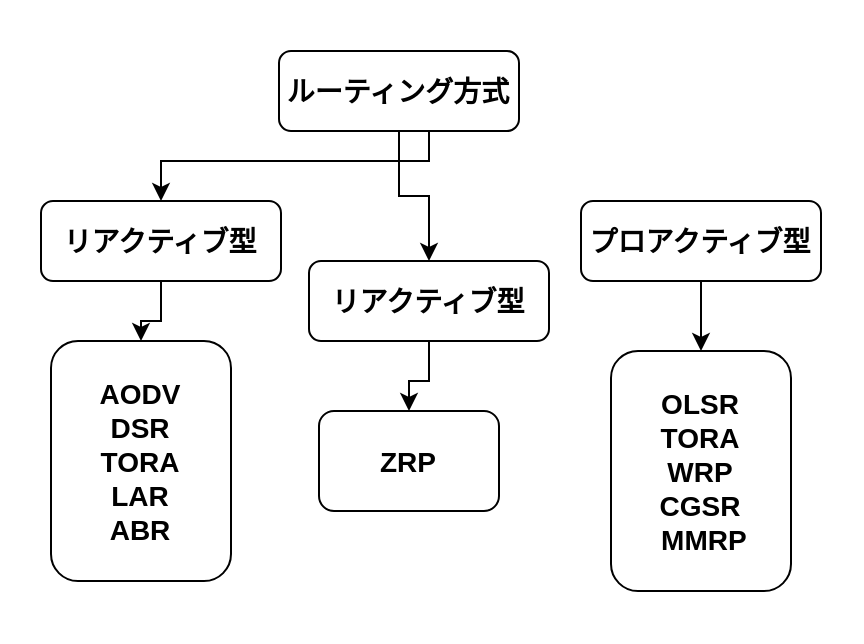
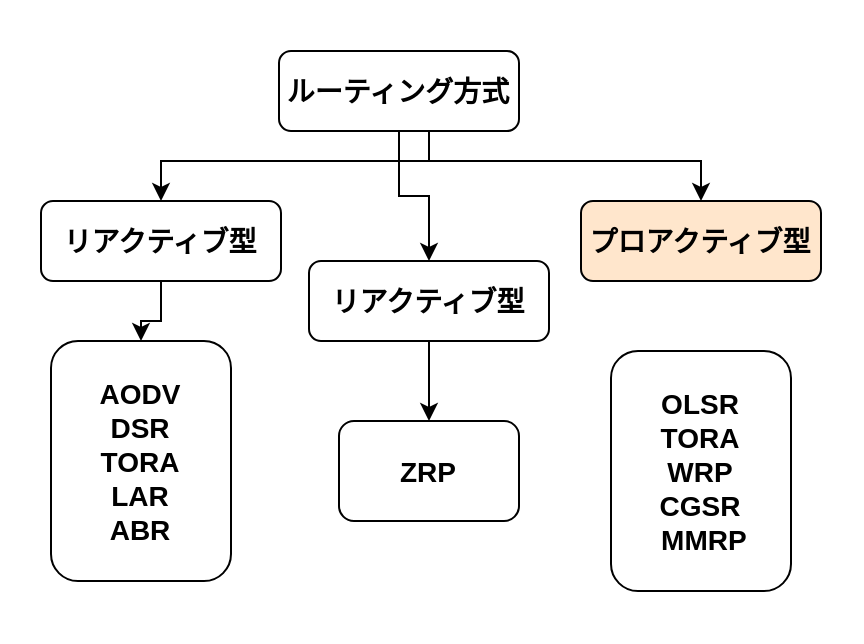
  <mxCell id="0" />
  <mxCell id="1" parent="0" />
  <mxCell id="2" value="" style="group;fontSize=14;fontStyle=1;" parent="1" vertex="1" connectable="0"><mxGeometry x="20" y="20" width="390" height="280" as="geometry" /></mxCell>
  <mxCell id="3" value="" style="edgeStyle=orthogonalEdgeStyle;rounded=0;orthogonalLoop=1;jettySize=auto;entryX=0.5;entryY=0;entryDx=0;entryDy=0;fontSize=14;fontStyle=1" parent="2" source="6" target="8" edge="1"><mxGeometry relative="1" as="geometry"><Array as="points"><mxPoint x="194" y="60" /><mxPoint x="60" y="60" /></Array></mxGeometry></mxCell>
  <mxCell id="4" value="" style="edgeStyle=orthogonalEdgeStyle;rounded=0;orthogonalLoop=1;jettySize=auto;entryX=0.5;entryY=0;entryDx=0;entryDy=0;fontSize=14;fontStyle=1" parent="2" source="6" target="10" edge="1"><mxGeometry relative="1" as="geometry" /></mxCell>
+ <mxCell id="5" value="" style="edgeStyle=orthogonalEdgeStyle;rounded=0;orthogonalLoop=1;jettySize=auto;entryX=0.5;entryY=0;entryDx=0;entryDy=0;fontSize=14;fontStyle=1" parent="2" source="6" target="12" edge="1"><mxGeometry relative="1" as="geometry"><Array as="points"><mxPoint x="194" y="60" /><mxPoint x="330" y="60" /></Array></mxGeometry></mxCell>
  <mxCell id="6" value="ルーティング方式" style="rounded=1;fontSize=14;fontStyle=1;" parent="2" vertex="1"><mxGeometry x="119" y="5" width="120" height="40" as="geometry" /></mxCell>
  <mxCell id="7" value="" style="edgeStyle=orthogonalEdgeStyle;rounded=0;orthogonalLoop=1;jettySize=auto;entryX=0.5;entryY=0;entryDx=0;entryDy=0;fontSize=14;fontStyle=1" parent="2" source="8" target="13" edge="1"><mxGeometry relative="1" as="geometry" /></mxCell>
  <mxCell id="8" value="リアクティブ型" style="rounded=1;fontSize=14;fontStyle=1;" parent="2" vertex="1"><mxGeometry y="80" width="120" height="40" as="geometry" /></mxCell>
  <mxCell id="9" value="" style="edgeStyle=orthogonalEdgeStyle;rounded=0;orthogonalLoop=1;jettySize=auto;entryX=0.5;entryY=0;entryDx=0;entryDy=0;fontSize=14;fontStyle=1" parent="2" source="10" target="15" edge="1"><mxGeometry relative="1" as="geometry" /></mxCell>
  <mxCell id="10" value="リアクティブ型" style="rounded=1;fontSize=14;fontStyle=1;" parent="2" vertex="1"><mxGeometry x="134" y="110" width="120" height="40" as="geometry" /></mxCell>
- <mxCell id="11" value="" style="edgeStyle=orthogonalEdgeStyle;rounded=0;orthogonalLoop=1;jettySize=auto;entryX=0.5;entryY=0;entryDx=0;entryDy=0;fontSize=14;fontStyle=1" parent="2" source="12" target="14" edge="1"><mxGeometry relative="1" as="geometry" /></mxCell>
- <mxCell id="12" value="プロアクティブ型" style="rounded=1;fontSize=14;fontStyle=1;" parent="2" vertex="1"><mxGeometry x="270" y="80" width="120" height="40" as="geometry" /></mxCell>
+ <mxCell id="12" value="プロアクティブ型" style="rounded=1;fontSize=14;fontStyle=1;fillColor=#ffe6cc;" parent="2" vertex="1"><mxGeometry x="270" y="80" width="120" height="40" as="geometry" /></mxCell>
  <mxCell id="13" value="AODV&#10;DSR&#10;TORA&#10;LAR&#10;ABR" style="rounded=1;fontSize=14;fontStyle=1;" parent="2" vertex="1"><mxGeometry x="5" y="150" width="90" height="120" as="geometry" /></mxCell>
  <mxCell id="14" value="OLSR&#10;TORA&#10;WRP&#10;CGSR&#10; MMRP" style="rounded=1;fontSize=14;fontStyle=1;" parent="2" vertex="1"><mxGeometry x="285" y="155" width="90" height="120" as="geometry" /></mxCell>
- <mxCell id="15" value="ZRP" style="rounded=1;fontSize=14;fontStyle=1;" parent="2" vertex="1"><mxGeometry x="139" y="185" width="90" height="50" as="geometry" /></mxCell>
+ <mxCell id="15" value="ZRP" style="rounded=1;fontSize=14;fontStyle=1;" parent="2" vertex="1"><mxGeometry x="149" y="190" width="90" height="50" as="geometry" /></mxCell>
